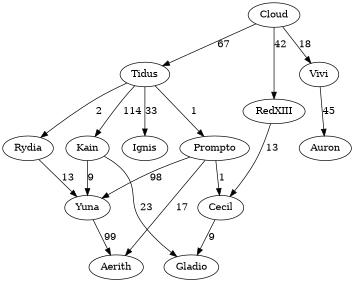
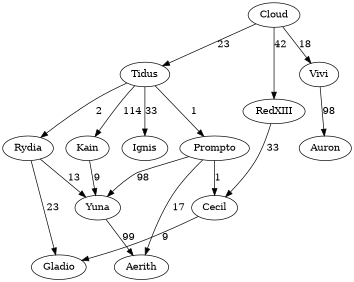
  digraph {
    n1 [label=Cloud]
    n2 [label=Tidus]
    n3 [label=RedXIII]
    n4 [label=Vivi]
    n5 [label=Ignis]
    n6 [label=Prompto]
    n7 [label=Rydia]
    n8 [label=Kain]
    n9 [label=Cecil]
    n10 [label=Auron]
    n11 [label=Yuna]
    n12 [label=Aerith]
    n13 [label=Gladio]
-   n1 -> n2 [label=67]
+   n1 -> n2 [label=23]
    n1 -> n3 [label=42]
    n1 -> n4 [label=18]
    n2 -> n5 [label=33]
    n2 -> n6 [label=1]
    n2 -> n7 [label=2]
    n2 -> n8 [label=114]
-   n3 -> n9 [label=13]
-   n4 -> n10 [label=45]
+   n3 -> n9 [label=33]
+   n4 -> n10 [label=98]
    n6 -> n9 [label=1]
    n6 -> n11 [label=98]
    n6 -> n12 [label=17]
    n7 -> n11 [label=13]
    n8 -> n11 [label=9]
-   n8 -> n13 [label=23]
+   n7 -> n13 [label=23]
    n9 -> n13 [label=9]
    n11 -> n12 [label=99]
  }
